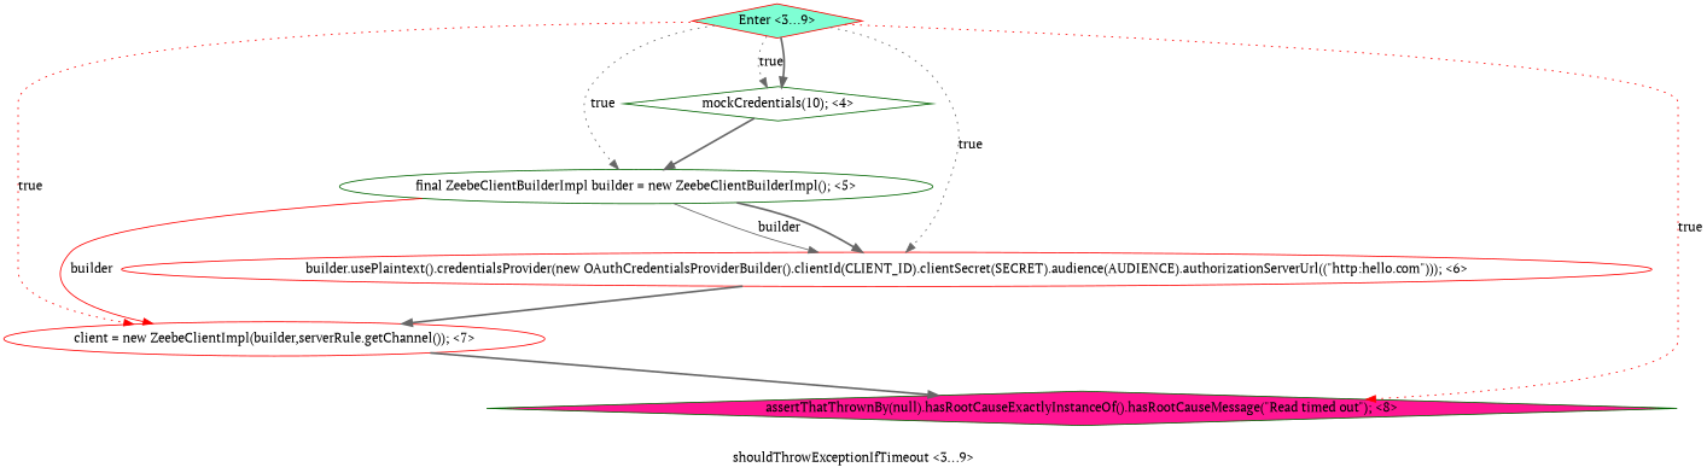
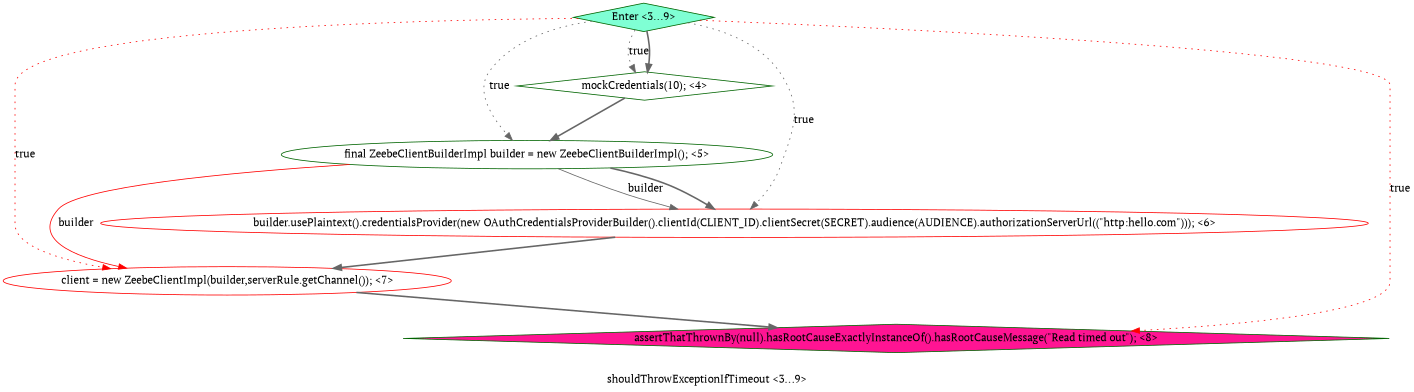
  digraph {
    label="shouldThrowExceptionIfTimeout <3...9>"
    fontname="PT Serif"
    node [fillcolor=white shape=diamond style=filled color=darkgreen fontname="PT Serif"]
    edge [style=bold color=gray40 fontname="PT Serif"]
    n1 [label="mockCredentials(10); <4>"]
    n2 [label="final ZeebeClientBuilderImpl builder = new ZeebeClientBuilderImpl(); <5>" shape=ellipse]
    n3 [label="builder.usePlaintext().credentialsProvider(new OAuthCredentialsProviderBuilder().clientId(CLIENT_ID).clientSecret(SECRET).audience(AUDIENCE).authorizationServerUrl((\"http:hello.com\"))); <6>" shape=ellipse color=red]
    n4 [label="client = new ZeebeClientImpl(builder,serverRule.getChannel()); <7>" shape=ellipse color=red]
    n5 [fillcolor=deeppink label="assertThatThrownBy(null).hasRootCauseExactlyInstanceOf().hasRootCauseMessage(\"Read timed out\"); <8>"]
-   n6 [fillcolor=aquamarine label="Enter <3...9>" color=red]
+   n6 [fillcolor=aquamarine label="Enter <3...9>"]
    n1 -> n2
    n2 -> n3 [label=builder style=solid]
    n2 -> n3
    n2 -> n4 [label=builder style=solid color=red]
    n3 -> n4
    n4 -> n5
    n6 -> n1 [label=true style=dotted]
    n6 -> n1
    n6 -> n2 [label=true style=dotted]
    n6 -> n3 [label=true style=dotted]
    n6 -> n4 [label=true style=dotted color=red]
    n6 -> n5 [label=true style=dotted color=red]
  }
